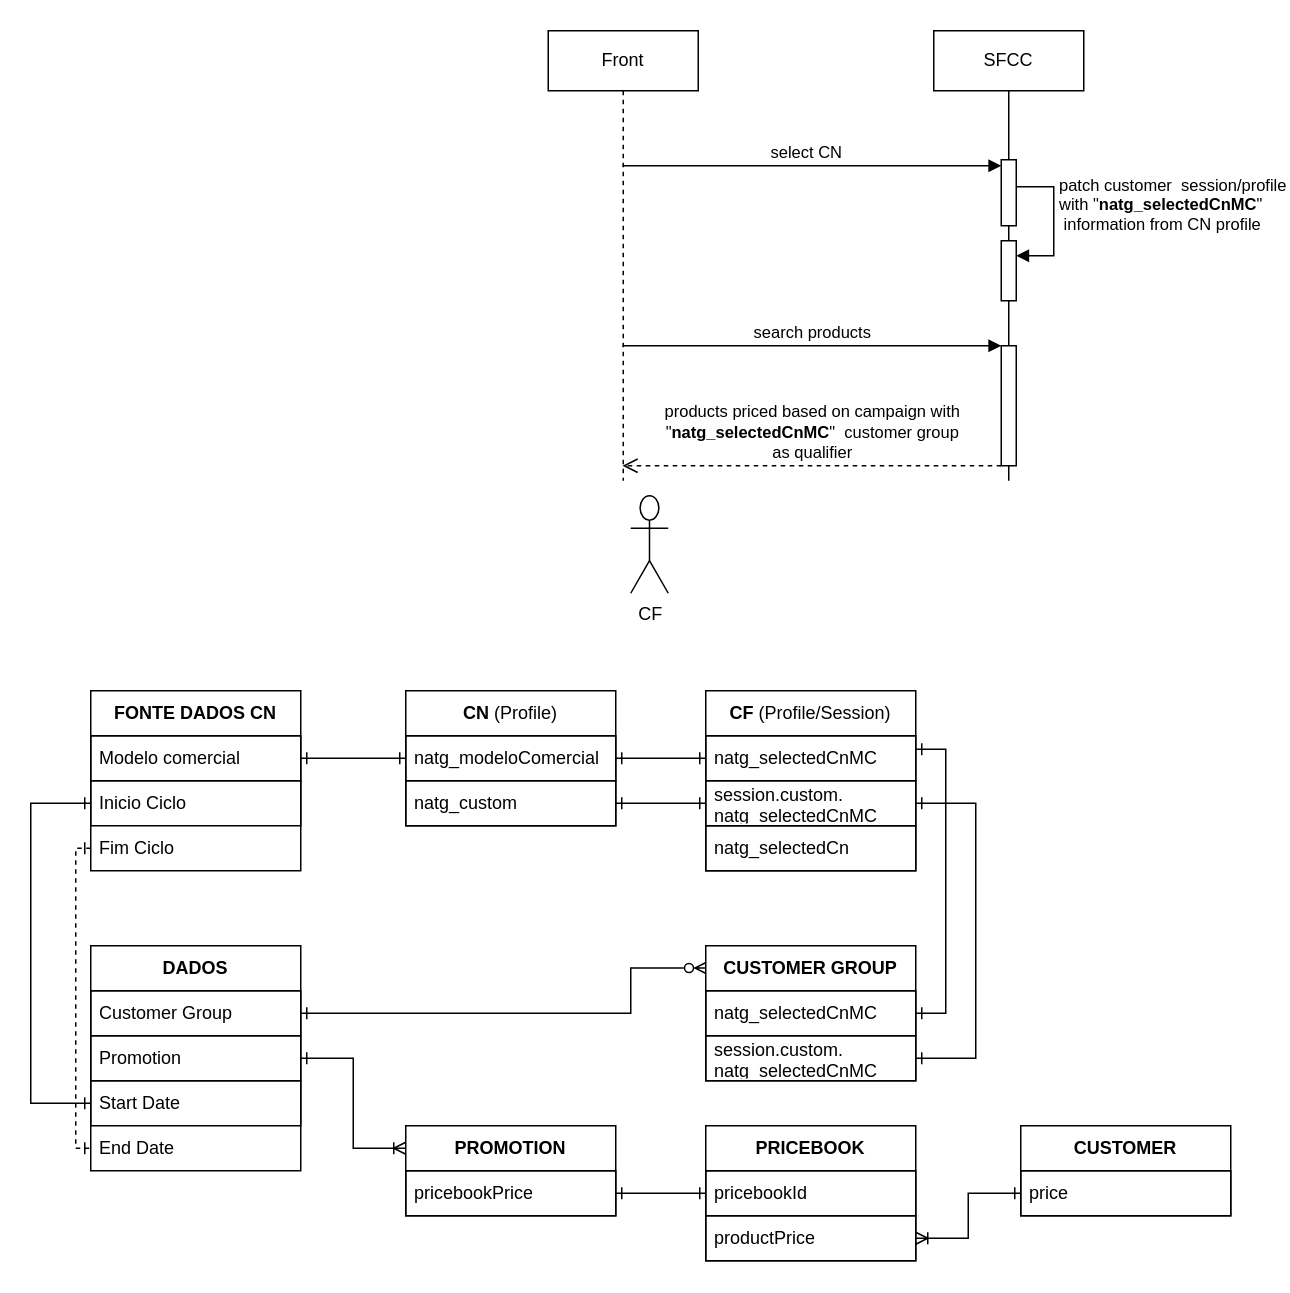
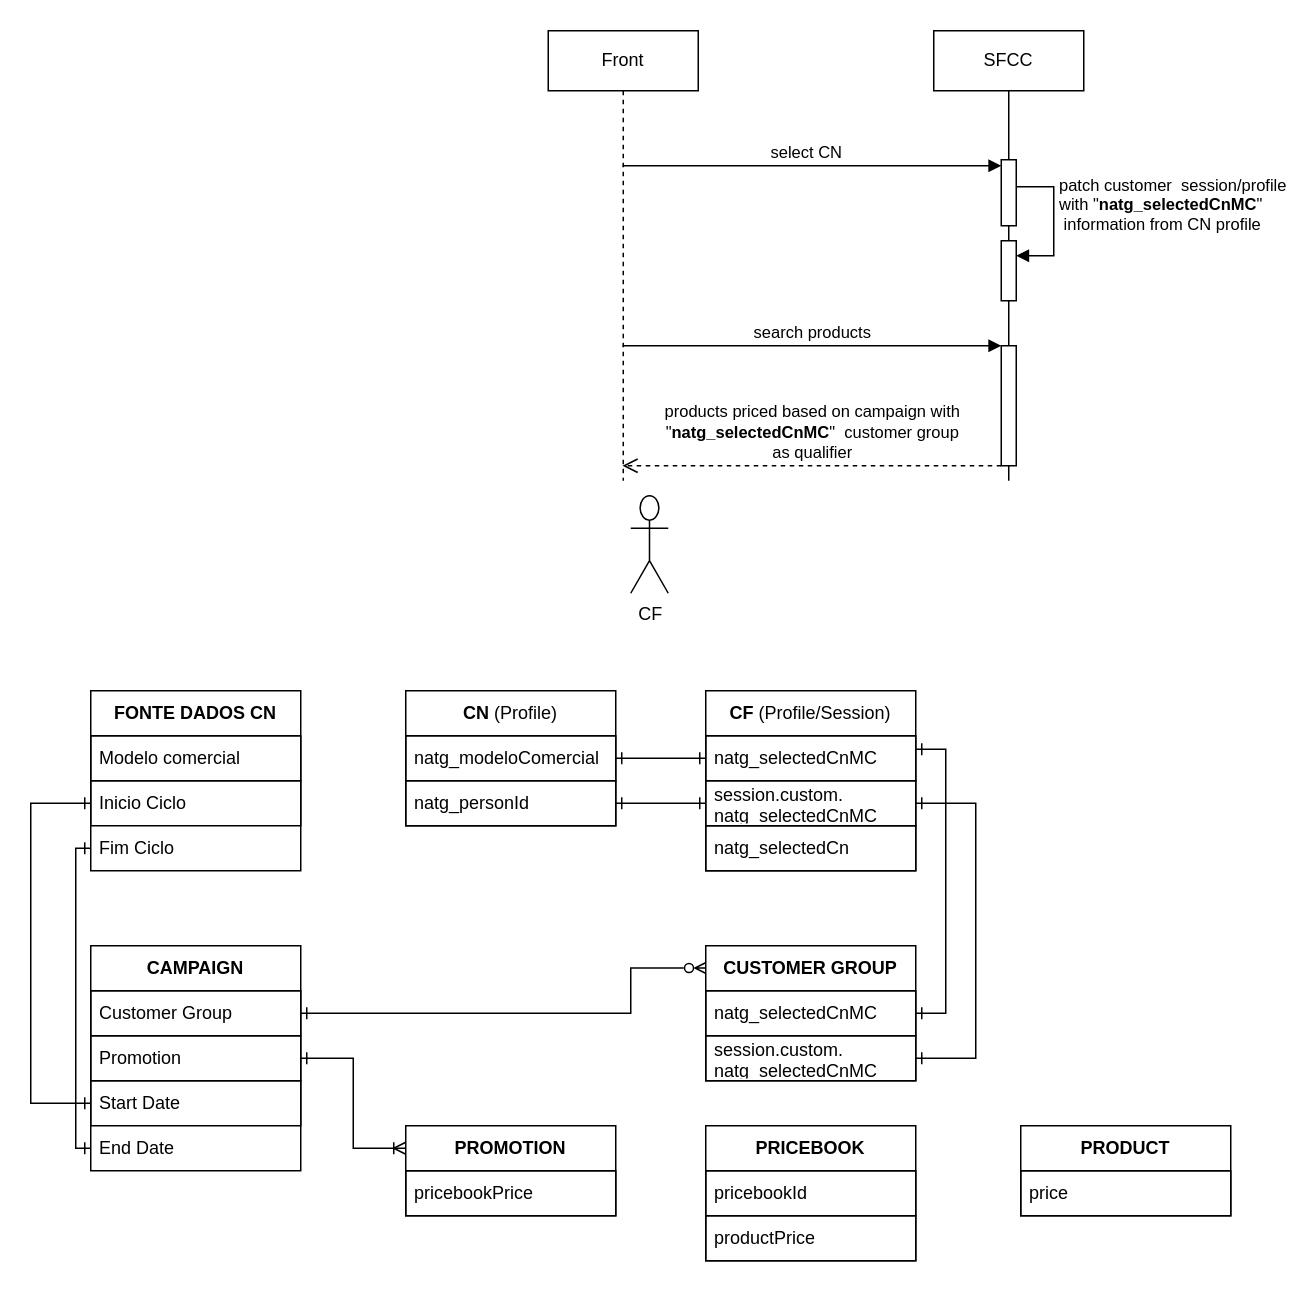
  <mxCell id="0" />
  <mxCell id="1" parent="0" />
  <mxCell id="2" value="&lt;div&gt;CF&lt;/div&gt;&lt;div&gt;&lt;br&gt;&lt;/div&gt;" style="shape=umlActor;verticalLabelPosition=bottom;verticalAlign=top;html=1;outlineConnect=0;" vertex="1" parent="1"><mxGeometry x="420" y="330" width="25" height="65" as="geometry" /></mxCell>
  <mxCell id="3" value="Front" style="shape=umlLifeline;perimeter=lifelinePerimeter;whiteSpace=wrap;html=1;container=1;collapsible=0;recursiveResize=0;outlineConnect=0;" vertex="1" parent="1"><mxGeometry x="365" y="20" width="100" height="300" as="geometry" /></mxCell>
  <mxCell id="4" value="SFCC" style="shape=umlLifeline;perimeter=lifelinePerimeter;whiteSpace=wrap;html=1;container=1;collapsible=0;recursiveResize=0;outlineConnect=0;lifelineDashed=0;" vertex="1" parent="1"><mxGeometry x="622" y="20" width="100" height="300" as="geometry" /></mxCell>
  <mxCell id="5" value="" style="html=1;points=[];perimeter=orthogonalPerimeter;outlineConnect=0;targetShapes=umlLifeline;portConstraint=eastwest;newEdgeStyle={&quot;edgeStyle&quot;:&quot;elbowEdgeStyle&quot;,&quot;elbow&quot;:&quot;vertical&quot;,&quot;curved&quot;:0,&quot;rounded&quot;:0};" vertex="1" parent="4"><mxGeometry x="45" y="140" width="10" height="40" as="geometry" /></mxCell>
  <mxCell id="6" value="&lt;div&gt;patch customer&amp;nbsp; session/profile&lt;/div&gt;&lt;div&gt;with &quot;&lt;b&gt;natg_selectedCnMC&lt;/b&gt;&quot;&lt;/div&gt;&amp;nbsp;information from CN profile" style="html=1;align=left;spacingLeft=2;endArrow=block;rounded=0;edgeStyle=orthogonalEdgeStyle;curved=0;rounded=0;" edge="1" target="5" parent="4"><mxGeometry x="-0.003" relative="1" as="geometry"><mxPoint x="50" y="120" as="sourcePoint" /><Array as="points"><mxPoint x="50" y="104" /><mxPoint x="80" y="104" /><mxPoint x="80" y="150" /></Array><mxPoint as="offset" /></mxGeometry></mxCell>
  <mxCell id="7" value="" style="html=1;points=[];perimeter=orthogonalPerimeter;outlineConnect=0;targetShapes=umlLifeline;portConstraint=eastwest;newEdgeStyle={&quot;edgeStyle&quot;:&quot;elbowEdgeStyle&quot;,&quot;elbow&quot;:&quot;vertical&quot;,&quot;curved&quot;:0,&quot;rounded&quot;:0};" vertex="1" parent="4"><mxGeometry x="45" y="86" width="10" height="44" as="geometry" /></mxCell>
  <mxCell id="8" value="" style="html=1;points=[];perimeter=orthogonalPerimeter;outlineConnect=0;targetShapes=umlLifeline;portConstraint=eastwest;newEdgeStyle={&quot;edgeStyle&quot;:&quot;elbowEdgeStyle&quot;,&quot;elbow&quot;:&quot;vertical&quot;,&quot;curved&quot;:0,&quot;rounded&quot;:0};" vertex="1" parent="4"><mxGeometry x="45" y="210" width="10" height="80" as="geometry" /></mxCell>
  <mxCell id="9" value="select CN" style="html=1;verticalAlign=bottom;endArrow=block;edgeStyle=elbowEdgeStyle;elbow=vertical;curved=0;rounded=0;" edge="1" target="7" parent="1" source="3"><mxGeometry x="-0.031" relative="1" as="geometry"><mxPoint x="597" y="106" as="sourcePoint" /><Array as="points"><mxPoint x="602" y="110" /></Array><mxPoint as="offset" /></mxGeometry></mxCell>
  <mxCell id="10" value="search products" style="html=1;verticalAlign=bottom;endArrow=block;edgeStyle=elbowEdgeStyle;elbow=horizontal;curved=0;rounded=0;" edge="1" target="8" parent="1" source="3"><mxGeometry relative="1" as="geometry"><mxPoint x="597" y="230" as="sourcePoint" /><Array as="points"><mxPoint x="582" y="230" /></Array></mxGeometry></mxCell>
  <mxCell id="11" value="&lt;div&gt;products priced based on campaign with&lt;/div&gt;&lt;div&gt;&quot;&lt;b&gt;natg_selectedCnMC&lt;/b&gt;&quot;&amp;nbsp; customer group&lt;br&gt;as qualifier&lt;br&gt;&lt;/div&gt;" style="html=1;verticalAlign=bottom;endArrow=open;dashed=1;endSize=8;edgeStyle=elbowEdgeStyle;elbow=vertical;curved=0;rounded=0;" edge="1" source="8" parent="1" target="3"><mxGeometry relative="1" as="geometry"><mxPoint x="597" y="305" as="targetPoint" /><Array as="points"><mxPoint x="632" y="310" /><mxPoint x="572" y="320" /></Array></mxGeometry></mxCell>
  <mxCell id="12" value="&lt;b&gt;CN&lt;/b&gt; (Profile)" style="swimlane;fontStyle=0;childLayout=stackLayout;horizontal=1;startSize=30;horizontalStack=0;resizeParent=1;resizeParentMax=0;resizeLast=0;collapsible=0;marginBottom=0;whiteSpace=wrap;html=1;" vertex="1" parent="1"><mxGeometry x="270" y="460" width="140" height="90" as="geometry" /></mxCell>
  <mxCell id="13" value="natg_modeloComercial" style="text;strokeColor=default;fillColor=none;align=left;verticalAlign=middle;spacingLeft=4;spacingRight=4;overflow=hidden;points=[[0,0.5],[1,0.5]];portConstraint=eastwest;rotatable=0;whiteSpace=wrap;html=1;" vertex="1" parent="12"><mxGeometry y="30" width="140" height="30" as="geometry" /></mxCell>
- <mxCell id="14" value="natg_custom" style="text;strokeColor=default;fillColor=none;align=left;verticalAlign=middle;spacingLeft=4;spacingRight=4;overflow=hidden;points=[[0,0.5],[1,0.5]];portConstraint=eastwest;rotatable=0;whiteSpace=wrap;html=1;" vertex="1" parent="12"><mxGeometry y="60" width="140" height="30" as="geometry" /></mxCell>
+ <mxCell id="14" value="natg_personId" style="text;strokeColor=default;fillColor=none;align=left;verticalAlign=middle;spacingLeft=4;spacingRight=4;overflow=hidden;points=[[0,0.5],[1,0.5]];portConstraint=eastwest;rotatable=0;whiteSpace=wrap;html=1;" vertex="1" parent="12"><mxGeometry y="60" width="140" height="30" as="geometry" /></mxCell>
  <mxCell id="15" value="&lt;b&gt;FONTE DADOS CN&lt;/b&gt;" style="swimlane;fontStyle=0;childLayout=stackLayout;horizontal=1;startSize=30;horizontalStack=0;resizeParent=1;resizeParentMax=0;resizeLast=0;collapsible=0;marginBottom=0;whiteSpace=wrap;html=1;" vertex="1" parent="1"><mxGeometry x="60" y="460" width="140" height="120" as="geometry" /></mxCell>
  <mxCell id="16" value="Modelo comercial" style="text;strokeColor=default;fillColor=none;align=left;verticalAlign=middle;spacingLeft=4;spacingRight=4;overflow=hidden;points=[[0,0.5],[1,0.5]];portConstraint=eastwest;rotatable=0;whiteSpace=wrap;html=1;" vertex="1" parent="15"><mxGeometry y="30" width="140" height="30" as="geometry" /></mxCell>
  <mxCell id="17" value="Inicio Ciclo" style="text;strokeColor=default;fillColor=none;align=left;verticalAlign=middle;spacingLeft=4;spacingRight=4;overflow=hidden;points=[[0,0.5],[1,0.5]];portConstraint=eastwest;rotatable=0;whiteSpace=wrap;html=1;" vertex="1" parent="15"><mxGeometry y="60" width="140" height="30" as="geometry" /></mxCell>
  <mxCell id="18" value="Fim Ciclo" style="text;strokeColor=none;fillColor=none;align=left;verticalAlign=middle;spacingLeft=4;spacingRight=4;overflow=hidden;points=[[0,0.5],[1,0.5]];portConstraint=eastwest;rotatable=0;whiteSpace=wrap;html=1;" vertex="1" parent="15"><mxGeometry y="90" width="140" height="30" as="geometry" /></mxCell>
- <mxCell id="19" value="&lt;b&gt;DADOS&lt;/b&gt;" style="swimlane;fontStyle=0;childLayout=stackLayout;horizontal=1;startSize=30;horizontalStack=0;resizeParent=1;resizeParentMax=0;resizeLast=0;collapsible=0;marginBottom=0;whiteSpace=wrap;html=1;" vertex="1" parent="1"><mxGeometry x="60" y="630" width="140" height="150" as="geometry" /></mxCell>
+ <mxCell id="19" value="&lt;b&gt;CAMPAIGN&lt;/b&gt;" style="swimlane;fontStyle=0;childLayout=stackLayout;horizontal=1;startSize=30;horizontalStack=0;resizeParent=1;resizeParentMax=0;resizeLast=0;collapsible=0;marginBottom=0;whiteSpace=wrap;html=1;" vertex="1" parent="1"><mxGeometry x="60" y="630" width="140" height="150" as="geometry" /></mxCell>
  <mxCell id="20" value="Customer Group" style="text;strokeColor=default;fillColor=none;align=left;verticalAlign=middle;spacingLeft=4;spacingRight=4;overflow=hidden;points=[[0,0.5],[1,0.5]];portConstraint=eastwest;rotatable=0;whiteSpace=wrap;html=1;" vertex="1" parent="19"><mxGeometry y="30" width="140" height="30" as="geometry" /></mxCell>
  <mxCell id="21" value="Promotion" style="text;strokeColor=default;fillColor=none;align=left;verticalAlign=middle;spacingLeft=4;spacingRight=4;overflow=hidden;points=[[0,0.5],[1,0.5]];portConstraint=eastwest;rotatable=0;whiteSpace=wrap;html=1;" vertex="1" parent="19"><mxGeometry y="60" width="140" height="30" as="geometry" /></mxCell>
  <mxCell id="22" value="Start Date" style="text;strokeColor=default;fillColor=none;align=left;verticalAlign=middle;spacingLeft=4;spacingRight=4;overflow=hidden;points=[[0,0.5],[1,0.5]];portConstraint=eastwest;rotatable=0;whiteSpace=wrap;html=1;" vertex="1" parent="19"><mxGeometry y="90" width="140" height="30" as="geometry" /></mxCell>
  <mxCell id="23" value="End Date" style="text;strokeColor=none;fillColor=none;align=left;verticalAlign=middle;spacingLeft=4;spacingRight=4;overflow=hidden;points=[[0,0.5],[1,0.5]];portConstraint=eastwest;rotatable=0;whiteSpace=wrap;html=1;" vertex="1" parent="19"><mxGeometry y="120" width="140" height="30" as="geometry" /></mxCell>
  <mxCell id="24" style="edgeStyle=orthogonalEdgeStyle;rounded=0;orthogonalLoop=1;jettySize=auto;html=1;entryX=1;entryY=0.5;entryDx=0;entryDy=0;startArrow=ERzeroToMany;startFill=0;endArrow=ERone;endFill=0;exitX=0.006;exitY=0.165;exitDx=0;exitDy=0;exitPerimeter=0;" edge="1" parent="1" source="25" target="20"><mxGeometry relative="1" as="geometry"><Array as="points"><mxPoint x="420" y="645" /><mxPoint x="420" y="675" /></Array></mxGeometry></mxCell>
  <mxCell id="25" value="&lt;b&gt;CUSTOMER GROUP&lt;/b&gt;" style="swimlane;fontStyle=0;childLayout=stackLayout;horizontal=1;startSize=30;horizontalStack=0;resizeParent=1;resizeParentMax=0;resizeLast=0;collapsible=0;marginBottom=0;whiteSpace=wrap;html=1;" vertex="1" parent="1"><mxGeometry x="470" y="630" width="140" height="90" as="geometry" /></mxCell>
  <mxCell id="26" value="&lt;div&gt;natg_selectedCnMC&lt;/div&gt;" style="text;strokeColor=default;fillColor=none;align=left;verticalAlign=middle;spacingLeft=4;spacingRight=4;overflow=hidden;points=[[0,0.5],[1,0.5]];portConstraint=eastwest;rotatable=0;whiteSpace=wrap;html=1;" vertex="1" parent="25"><mxGeometry y="30" width="140" height="30" as="geometry" /></mxCell>
  <mxCell id="27" value="session.custom.&lt;div&gt;natg_selectedCnMC&lt;/div&gt;" style="text;strokeColor=default;fillColor=none;align=left;verticalAlign=middle;spacingLeft=4;spacingRight=4;overflow=hidden;points=[[0,0.5],[1,0.5]];portConstraint=eastwest;rotatable=0;whiteSpace=wrap;html=1;" vertex="1" parent="25"><mxGeometry y="60" width="140" height="30" as="geometry" /></mxCell>
  <mxCell id="28" value="&lt;b&gt;PROMOTION&lt;/b&gt;" style="swimlane;fontStyle=0;childLayout=stackLayout;horizontal=1;startSize=30;horizontalStack=0;resizeParent=1;resizeParentMax=0;resizeLast=0;collapsible=0;marginBottom=0;whiteSpace=wrap;html=1;" vertex="1" parent="1"><mxGeometry x="270" y="750" width="140" height="60" as="geometry" /></mxCell>
  <mxCell id="29" value="pricebookPrice" style="text;strokeColor=default;fillColor=none;align=left;verticalAlign=middle;spacingLeft=4;spacingRight=4;overflow=hidden;points=[[0,0.5],[1,0.5]];portConstraint=eastwest;rotatable=0;whiteSpace=wrap;html=1;" vertex="1" parent="28"><mxGeometry y="30" width="140" height="30" as="geometry" /></mxCell>
- <mxCell id="30" value="&lt;b&gt;CUSTOMER&lt;/b&gt;" style="swimlane;fontStyle=0;childLayout=stackLayout;horizontal=1;startSize=30;horizontalStack=0;resizeParent=1;resizeParentMax=0;resizeLast=0;collapsible=0;marginBottom=0;whiteSpace=wrap;html=1;" vertex="1" parent="1"><mxGeometry x="680" y="750" width="140" height="60" as="geometry" /></mxCell>
+ <mxCell id="30" value="&lt;b&gt;PRODUCT&lt;/b&gt;" style="swimlane;fontStyle=0;childLayout=stackLayout;horizontal=1;startSize=30;horizontalStack=0;resizeParent=1;resizeParentMax=0;resizeLast=0;collapsible=0;marginBottom=0;whiteSpace=wrap;html=1;" vertex="1" parent="1"><mxGeometry x="680" y="750" width="140" height="60" as="geometry" /></mxCell>
  <mxCell id="31" value="price" style="text;strokeColor=default;fillColor=none;align=left;verticalAlign=middle;spacingLeft=4;spacingRight=4;overflow=hidden;points=[[0,0.5],[1,0.5]];portConstraint=eastwest;rotatable=0;whiteSpace=wrap;html=1;" vertex="1" parent="30"><mxGeometry y="30" width="140" height="30" as="geometry" /></mxCell>
  <mxCell id="32" value="&lt;b&gt;PRICEBOOK&lt;/b&gt;" style="swimlane;fontStyle=0;childLayout=stackLayout;horizontal=1;startSize=30;horizontalStack=0;resizeParent=1;resizeParentMax=0;resizeLast=0;collapsible=0;marginBottom=0;whiteSpace=wrap;html=1;" vertex="1" parent="1"><mxGeometry x="470" y="750" width="140" height="90" as="geometry" /></mxCell>
  <mxCell id="33" value="pricebookId" style="text;strokeColor=default;fillColor=none;align=left;verticalAlign=middle;spacingLeft=4;spacingRight=4;overflow=hidden;points=[[0,0.5],[1,0.5]];portConstraint=eastwest;rotatable=0;whiteSpace=wrap;html=1;" vertex="1" parent="32"><mxGeometry y="30" width="140" height="30" as="geometry" /></mxCell>
  <mxCell id="34" value="productPrice" style="text;strokeColor=default;fillColor=none;align=left;verticalAlign=middle;spacingLeft=4;spacingRight=4;overflow=hidden;points=[[0,0.5],[1,0.5]];portConstraint=eastwest;rotatable=0;whiteSpace=wrap;html=1;" vertex="1" parent="32"><mxGeometry y="60" width="140" height="30" as="geometry" /></mxCell>
  <mxCell id="35" style="edgeStyle=orthogonalEdgeStyle;rounded=0;orthogonalLoop=1;jettySize=auto;html=1;entryX=0;entryY=0.5;entryDx=0;entryDy=0;endArrow=ERone;endFill=0;startArrow=ERone;startFill=0;exitX=0;exitY=0.5;exitDx=0;exitDy=0;" edge="1" parent="1" source="17" target="22"><mxGeometry relative="1" as="geometry"><Array as="points"><mxPoint x="20" y="535" /><mxPoint x="20" y="735" /></Array></mxGeometry></mxCell>
- <mxCell id="36" style="edgeStyle=orthogonalEdgeStyle;rounded=0;orthogonalLoop=1;jettySize=auto;html=1;exitX=0;exitY=0.5;exitDx=0;exitDy=0;entryX=0;entryY=0.5;entryDx=0;entryDy=0;startArrow=ERone;startFill=0;endArrow=ERone;endFill=0;dashed=1;" edge="1" parent="1" source="18" target="23"><mxGeometry relative="1" as="geometry"><Array as="points"><mxPoint x="50" y="565" /><mxPoint x="50" y="765" /></Array></mxGeometry></mxCell>
- <mxCell id="37" style="edgeStyle=orthogonalEdgeStyle;rounded=0;orthogonalLoop=1;jettySize=auto;html=1;exitX=1;exitY=0.5;exitDx=0;exitDy=0;entryX=0;entryY=0.5;entryDx=0;entryDy=0;startArrow=ERone;startFill=0;endArrow=ERone;endFill=0;" edge="1" parent="1" source="16" target="13"><mxGeometry relative="1" as="geometry" /></mxCell>
+ <mxCell id="36" style="edgeStyle=orthogonalEdgeStyle;rounded=0;orthogonalLoop=1;jettySize=auto;html=1;exitX=0;exitY=0.5;exitDx=0;exitDy=0;entryX=0;entryY=0.5;entryDx=0;entryDy=0;startArrow=ERone;startFill=0;endArrow=ERone;endFill=0;" edge="1" parent="1" source="18" target="23"><mxGeometry relative="1" as="geometry"><Array as="points"><mxPoint x="50" y="565" /><mxPoint x="50" y="765" /></Array></mxGeometry></mxCell>
  <mxCell id="38" value="&lt;b&gt;CF&lt;/b&gt; (Profile/Session)" style="swimlane;fontStyle=0;childLayout=stackLayout;horizontal=1;startSize=30;horizontalStack=0;resizeParent=1;resizeParentMax=0;resizeLast=0;collapsible=0;marginBottom=0;whiteSpace=wrap;html=1;" vertex="1" parent="1"><mxGeometry x="470" y="460" width="140" height="120" as="geometry" /></mxCell>
  <mxCell id="39" value="&lt;div&gt;natg_selectedCnMC&lt;/div&gt;" style="text;strokeColor=default;fillColor=none;align=left;verticalAlign=middle;spacingLeft=4;spacingRight=4;overflow=hidden;points=[[0,0.5],[1,0.5]];portConstraint=eastwest;rotatable=0;whiteSpace=wrap;html=1;" vertex="1" parent="38"><mxGeometry y="30" width="140" height="30" as="geometry" /></mxCell>
  <mxCell id="40" value="&lt;div&gt;session.custom.&lt;/div&gt;&lt;div&gt;natg_selectedCnMC&lt;/div&gt;" style="text;strokeColor=default;fillColor=none;align=left;verticalAlign=middle;spacingLeft=4;spacingRight=4;overflow=hidden;points=[[0,0.5],[1,0.5]];portConstraint=eastwest;rotatable=0;whiteSpace=wrap;html=1;" vertex="1" parent="38"><mxGeometry y="60" width="140" height="30" as="geometry" /></mxCell>
  <mxCell id="41" value="natg_selectedCn" style="text;strokeColor=default;fillColor=none;align=left;verticalAlign=middle;spacingLeft=4;spacingRight=4;overflow=hidden;points=[[0,0.5],[1,0.5]];portConstraint=eastwest;rotatable=0;whiteSpace=wrap;html=1;" vertex="1" parent="38"><mxGeometry y="90" width="140" height="30" as="geometry" /></mxCell>
  <mxCell id="42" style="edgeStyle=orthogonalEdgeStyle;rounded=0;orthogonalLoop=1;jettySize=auto;html=1;exitX=1;exitY=0.5;exitDx=0;exitDy=0;entryX=0;entryY=0.5;entryDx=0;entryDy=0;startArrow=ERone;startFill=0;endArrow=ERone;endFill=0;" edge="1" parent="1" source="14" target="40"><mxGeometry relative="1" as="geometry" /></mxCell>
  <mxCell id="43" style="edgeStyle=orthogonalEdgeStyle;rounded=0;orthogonalLoop=1;jettySize=auto;html=1;exitX=1;exitY=0.5;exitDx=0;exitDy=0;startArrow=ERone;startFill=0;endArrow=ERone;endFill=0;" edge="1" parent="1" source="13" target="39"><mxGeometry relative="1" as="geometry" /></mxCell>
  <mxCell id="44" style="edgeStyle=orthogonalEdgeStyle;rounded=0;orthogonalLoop=1;jettySize=auto;html=1;exitX=1;exitY=0.5;exitDx=0;exitDy=0;entryX=0;entryY=0.25;entryDx=0;entryDy=0;startArrow=ERone;startFill=0;endArrow=ERoneToMany;endFill=0;" edge="1" parent="1" source="21" target="28"><mxGeometry relative="1" as="geometry" /></mxCell>
  <mxCell id="45" style="edgeStyle=orthogonalEdgeStyle;rounded=0;orthogonalLoop=1;jettySize=auto;html=1;exitX=1;exitY=0.5;exitDx=0;exitDy=0;entryX=1;entryY=0.3;entryDx=0;entryDy=0;entryPerimeter=0;startArrow=ERone;startFill=0;endArrow=ERone;endFill=0;" edge="1" parent="1" source="26" target="39"><mxGeometry relative="1" as="geometry" /></mxCell>
- <mxCell id="46" style="edgeStyle=orthogonalEdgeStyle;rounded=0;orthogonalLoop=1;jettySize=auto;html=1;exitX=1;exitY=0.5;exitDx=0;exitDy=0;entryX=0;entryY=0.5;entryDx=0;entryDy=0;startArrow=ERone;startFill=0;endArrow=ERone;endFill=0;" edge="1" parent="1" source="29" target="33"><mxGeometry relative="1" as="geometry" /></mxCell>
  <mxCell id="47" style="edgeStyle=orthogonalEdgeStyle;rounded=0;orthogonalLoop=1;jettySize=auto;html=1;exitX=1;exitY=0.5;exitDx=0;exitDy=0;entryX=1;entryY=0.5;entryDx=0;entryDy=0;startArrow=ERone;startFill=0;endArrow=ERone;endFill=0;" edge="1" parent="1" source="40" target="27"><mxGeometry relative="1" as="geometry"><Array as="points"><mxPoint x="650" y="535" /><mxPoint x="650" y="705" /></Array></mxGeometry></mxCell>
- <mxCell id="48" style="edgeStyle=orthogonalEdgeStyle;rounded=0;orthogonalLoop=1;jettySize=auto;html=1;exitX=1;exitY=0.5;exitDx=0;exitDy=0;entryX=0;entryY=0.5;entryDx=0;entryDy=0;startArrow=ERoneToMany;startFill=0;endArrow=ERone;endFill=0;" edge="1" parent="1" source="34" target="31"><mxGeometry relative="1" as="geometry" /></mxCell>
